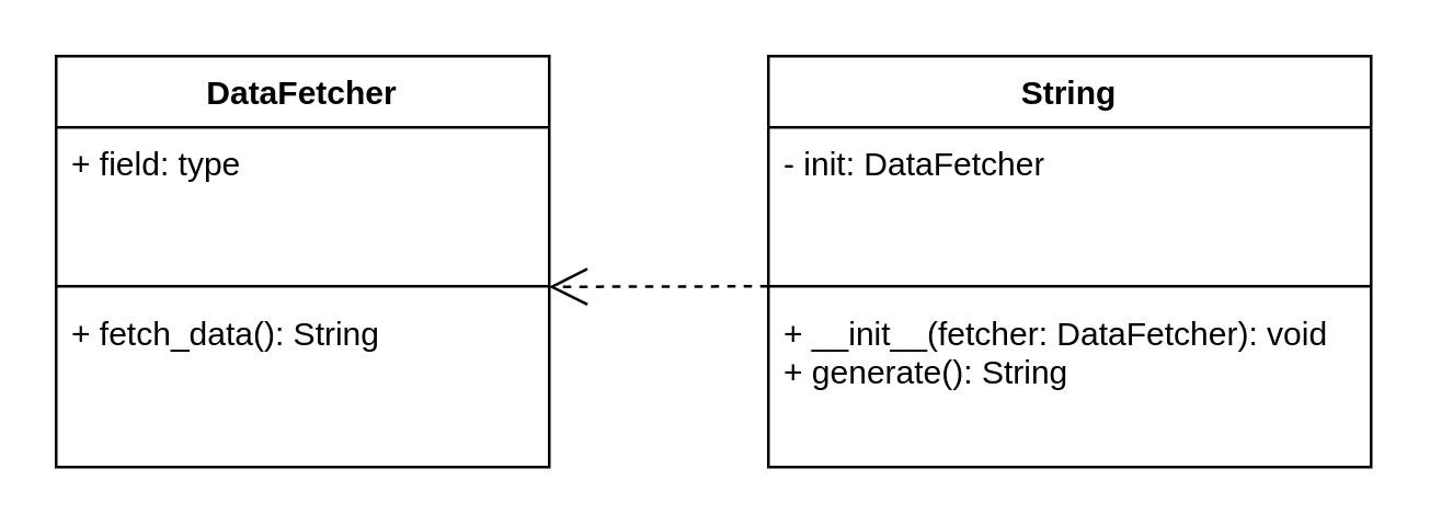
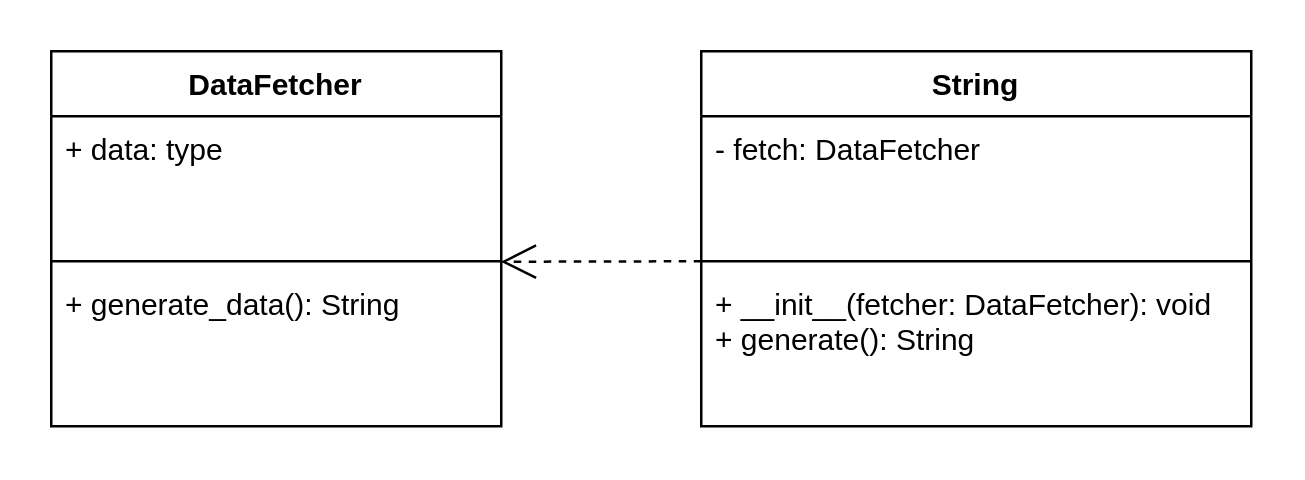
  <mxCell id="0" />
  <mxCell id="1" parent="0" />
  <mxCell id="2" value="DataFetcher" style="swimlane;fontStyle=1;align=center;verticalAlign=top;childLayout=stackLayout;horizontal=1;startSize=26;horizontalStack=0;resizeParent=1;resizeParentMax=0;resizeLast=0;collapsible=1;marginBottom=0;whiteSpace=wrap;html=1;" vertex="1" parent="1"><mxGeometry x="20" y="20" width="180" height="150" as="geometry" /></mxCell>
- <mxCell id="3" value="+ field: type" style="text;strokeColor=none;fillColor=none;align=left;verticalAlign=top;spacingLeft=4;spacingRight=4;overflow=hidden;rotatable=0;points=[[0,0.5],[1,0.5]];portConstraint=eastwest;whiteSpace=wrap;html=1;" vertex="1" parent="2"><mxGeometry y="26" width="180" height="54" as="geometry" /></mxCell>
+ <mxCell id="3" value="+ data: type" style="text;strokeColor=none;fillColor=none;align=left;verticalAlign=top;spacingLeft=4;spacingRight=4;overflow=hidden;rotatable=0;points=[[0,0.5],[1,0.5]];portConstraint=eastwest;whiteSpace=wrap;html=1;" vertex="1" parent="2"><mxGeometry y="26" width="180" height="54" as="geometry" /></mxCell>
  <mxCell id="4" value="" style="line;strokeWidth=1;fillColor=none;align=left;verticalAlign=middle;spacingTop=-1;spacingLeft=3;spacingRight=3;rotatable=0;labelPosition=right;points=[];portConstraint=eastwest;strokeColor=inherit;" vertex="1" parent="2"><mxGeometry y="80" width="180" height="8" as="geometry" /></mxCell>
- <mxCell id="5" value="+ fetch_data(): String" style="text;strokeColor=none;fillColor=none;align=left;verticalAlign=top;spacingLeft=4;spacingRight=4;overflow=hidden;rotatable=0;points=[[0,0.5],[1,0.5]];portConstraint=eastwest;whiteSpace=wrap;html=1;" vertex="1" parent="2"><mxGeometry y="88" width="180" height="62" as="geometry" /></mxCell>
+ <mxCell id="5" value="+ generate_data(): String" style="text;strokeColor=none;fillColor=none;align=left;verticalAlign=top;spacingLeft=4;spacingRight=4;overflow=hidden;rotatable=0;points=[[0,0.5],[1,0.5]];portConstraint=eastwest;whiteSpace=wrap;html=1;" vertex="1" parent="2"><mxGeometry y="88" width="180" height="62" as="geometry" /></mxCell>
  <mxCell id="6" value="String" style="swimlane;fontStyle=1;align=center;verticalAlign=top;childLayout=stackLayout;horizontal=1;startSize=26;horizontalStack=0;resizeParent=1;resizeParentMax=0;resizeLast=0;collapsible=1;marginBottom=0;whiteSpace=wrap;html=1;" vertex="1" parent="1"><mxGeometry x="280" y="20" width="220" height="150" as="geometry" /></mxCell>
- <mxCell id="7" value="- init: DataFetcher" style="text;strokeColor=none;fillColor=none;align=left;verticalAlign=top;spacingLeft=4;spacingRight=4;overflow=hidden;rotatable=0;points=[[0,0.5],[1,0.5]];portConstraint=eastwest;whiteSpace=wrap;html=1;" vertex="1" parent="6"><mxGeometry y="26" width="220" height="54" as="geometry" /></mxCell>
+ <mxCell id="7" value="- fetch: DataFetcher" style="text;strokeColor=none;fillColor=none;align=left;verticalAlign=top;spacingLeft=4;spacingRight=4;overflow=hidden;rotatable=0;points=[[0,0.5],[1,0.5]];portConstraint=eastwest;whiteSpace=wrap;html=1;" vertex="1" parent="6"><mxGeometry y="26" width="220" height="54" as="geometry" /></mxCell>
  <mxCell id="8" value="" style="line;strokeWidth=1;fillColor=none;align=left;verticalAlign=middle;spacingTop=-1;spacingLeft=3;spacingRight=3;rotatable=0;labelPosition=right;points=[];portConstraint=eastwest;strokeColor=inherit;" vertex="1" parent="6"><mxGeometry y="80" width="220" height="8" as="geometry" /></mxCell>
  <mxCell id="9" value="+ __init__(fetcher: DataFetcher): void&lt;div&gt;+ generate(): String&lt;/div&gt;" style="text;strokeColor=none;fillColor=none;align=left;verticalAlign=top;spacingLeft=4;spacingRight=4;overflow=hidden;rotatable=0;points=[[0,0.5],[1,0.5]];portConstraint=eastwest;whiteSpace=wrap;html=1;" vertex="1" parent="6"><mxGeometry y="88" width="220" height="62" as="geometry" /></mxCell>
  <mxCell id="10" value="" style="endArrow=open;dashed=1;endFill=0;endSize=12;html=1;rounded=0;entryX=0.999;entryY=0.525;entryDx=0;entryDy=0;entryPerimeter=0;" edge="1" parent="1" target="4"><mxGeometry width="160" relative="1" as="geometry"><mxPoint x="280" y="104" as="sourcePoint" /><mxPoint x="330" y="90" as="targetPoint" /></mxGeometry></mxCell>
